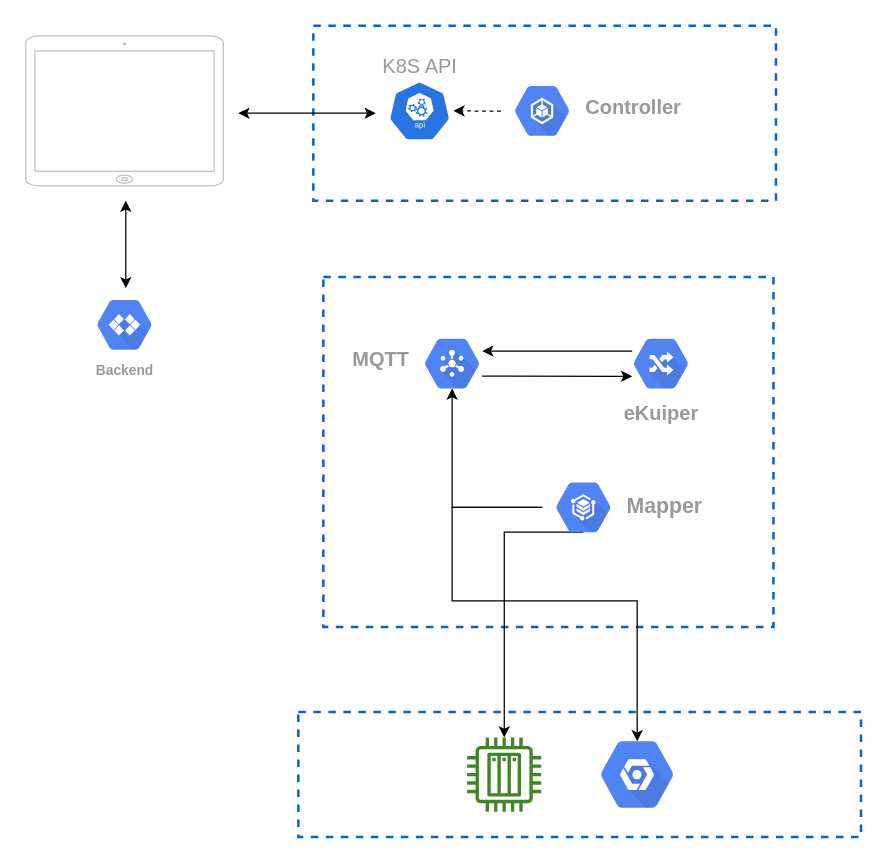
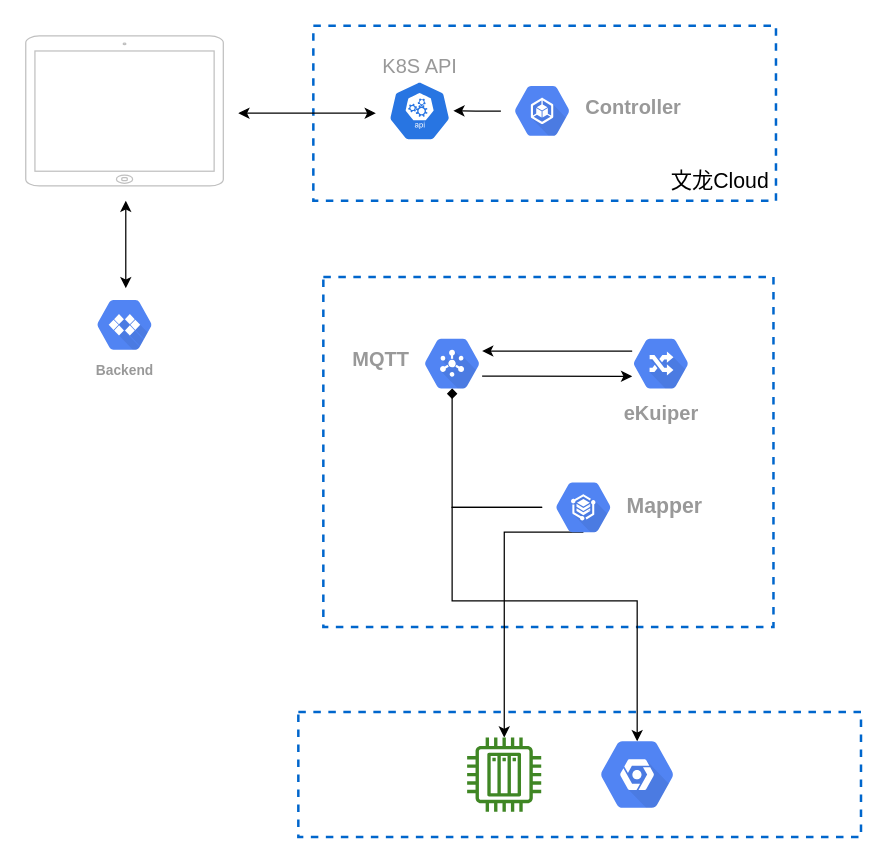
  <mxCell id="0" />
  <mxCell id="1" parent="0" />
  <mxCell id="2" value="" style="whiteSpace=wrap;html=1;dashed=1;fontSize=16;fontColor=#999999;strokeColor=#0066CC;strokeWidth=2;" vertex="1" parent="1"><mxGeometry x="238" y="569" width="450" height="100" as="geometry" /></mxCell>
  <mxCell id="3" value="" style="whiteSpace=wrap;html=1;dashed=1;fontSize=16;strokeColor=#0066CC;strokeWidth=2;" vertex="1" parent="1"><mxGeometry x="250" y="20" width="370" height="140" as="geometry" /></mxCell>
  <mxCell id="4" value="" style="whiteSpace=wrap;html=1;fontSize=17;dashed=1;strokeWidth=2;strokeColor=#0066CC;" vertex="1" parent="1"><mxGeometry x="258" y="221" width="360" height="280" as="geometry" /></mxCell>
  <mxCell id="5" value="MQTT" style="sketch=0;html=1;fillColor=#5184F3;strokeColor=none;verticalAlign=middle;labelPosition=left;verticalLabelPosition=middle;align=right;spacingTop=-6;fontSize=16;fontStyle=1;fontColor=#999999;shape=mxgraph.gcp2.hexIcon;prIcon=cloud_pubsub" vertex="1" parent="1"><mxGeometry x="328" y="261" width="66" height="58.5" as="geometry" /></mxCell>
  <mxCell id="6" value="" style="sketch=0;html=1;fillColor=#5184F3;strokeColor=none;verticalAlign=top;labelPosition=center;verticalLabelPosition=bottom;align=center;spacingTop=-6;fontSize=11;fontStyle=1;fontColor=#999999;shape=mxgraph.gcp2.hexIcon;prIcon=placeholder" vertex="1" parent="1"><mxGeometry x="465" y="579.88" width="88" height="78.25" as="geometry" /></mxCell>
- <mxCell id="7" style="edgeStyle=orthogonalEdgeStyle;rounded=0;orthogonalLoop=1;jettySize=auto;html=1;entryX=0.5;entryY=0.84;entryDx=0;entryDy=0;entryPerimeter=0;" edge="1" parent="1" source="10" target="5"><mxGeometry relative="1" as="geometry" /></mxCell>
+ <mxCell id="7" style="edgeStyle=orthogonalEdgeStyle;rounded=0;orthogonalLoop=1;jettySize=auto;html=1;entryX=0.5;entryY=0.84;entryDx=0;entryDy=0;entryPerimeter=0;endArrow=diamond;" edge="1" parent="1" source="10" target="5"><mxGeometry relative="1" as="geometry" /></mxCell>
  <mxCell id="8" style="edgeStyle=orthogonalEdgeStyle;rounded=0;orthogonalLoop=1;jettySize=auto;html=1;fontSize=16;fontColor=#999999;exitX=0.5;exitY=0.84;exitDx=0;exitDy=0;exitPerimeter=0;" edge="1" parent="1" source="10" target="15"><mxGeometry relative="1" as="geometry" /></mxCell>
  <mxCell id="9" style="edgeStyle=orthogonalEdgeStyle;rounded=0;orthogonalLoop=1;jettySize=auto;html=1;entryX=0.5;entryY=0.16;entryDx=0;entryDy=0;entryPerimeter=0;fontSize=16;fontColor=#999999;" edge="1" parent="1" source="10" target="6"><mxGeometry relative="1" as="geometry"><Array as="points"><mxPoint x="361" y="480" /><mxPoint x="509" y="480" /></Array></mxGeometry></mxCell>
  <mxCell id="10" value="Mapper" style="sketch=0;html=1;fillColor=#5184F3;strokeColor=none;verticalAlign=middle;labelPosition=right;verticalLabelPosition=middle;align=left;spacingTop=0;fontSize=17;fontStyle=1;fontColor=#999999;shape=mxgraph.gcp2.hexIcon;prIcon=gke_on_prem;horizontal=1;" vertex="1" parent="1"><mxGeometry x="433" y="376" width="66" height="58.5" as="geometry" /></mxCell>
  <mxCell id="11" value="eKuiper" style="sketch=0;html=1;fillColor=#5184F3;strokeColor=none;verticalAlign=top;labelPosition=center;verticalLabelPosition=bottom;align=center;spacingTop=-6;fontSize=16;fontStyle=1;fontColor=#999999;shape=mxgraph.gcp2.hexIcon;prIcon=cloud_routes" vertex="1" parent="1"><mxGeometry x="495" y="261" width="66" height="58.5" as="geometry" /></mxCell>
  <mxCell id="12" value="" style="endArrow=classic;html=1;rounded=0;fontSize=17;" edge="1" parent="1"><mxGeometry width="50" height="50" relative="1" as="geometry"><mxPoint x="385" y="300.25" as="sourcePoint" /><mxPoint x="505" y="300.5" as="targetPoint" /></mxGeometry></mxCell>
  <mxCell id="13" value="" style="endArrow=classic;html=1;rounded=0;fontSize=17;" edge="1" parent="1"><mxGeometry width="50" height="50" relative="1" as="geometry"><mxPoint x="505" y="280.25" as="sourcePoint" /><mxPoint x="385" y="280.25" as="targetPoint" /></mxGeometry></mxCell>
  <mxCell id="14" value="K8S API" style="sketch=0;html=1;dashed=0;whitespace=wrap;fillColor=#2875E2;strokeColor=#ffffff;points=[[0.005,0.63,0],[0.1,0.2,0],[0.9,0.2,0],[0.5,0,0],[0.995,0.63,0],[0.72,0.99,0],[0.5,1,0],[0.28,0.99,0]];shape=mxgraph.kubernetes.icon;prIcon=api;fontSize=16;labelPosition=center;verticalLabelPosition=top;align=center;verticalAlign=bottom;fontColor=#999999;" vertex="1" parent="1"><mxGeometry x="310" y="64.25" width="50" height="48" as="geometry" /></mxCell>
  <mxCell id="15" value="" style="sketch=0;outlineConnect=0;fontColor=#232F3E;gradientColor=none;fillColor=#3F8624;strokeColor=none;dashed=0;verticalLabelPosition=bottom;verticalAlign=top;align=center;html=1;fontSize=12;fontStyle=0;aspect=fixed;pointerEvents=1;shape=mxgraph.aws4.iot_thing_plc;" vertex="1" parent="1"><mxGeometry x="373" y="589.38" width="59.25" height="59.25" as="geometry" /></mxCell>
- <mxCell id="16" style="edgeStyle=orthogonalEdgeStyle;rounded=0;orthogonalLoop=1;jettySize=auto;html=1;entryX=1.04;entryY=0.495;entryDx=0;entryDy=0;entryPerimeter=0;fontSize=16;dashed=1;" edge="1" parent="1" source="17" target="14"><mxGeometry relative="1" as="geometry" /></mxCell>
+ <mxCell id="16" style="edgeStyle=orthogonalEdgeStyle;rounded=0;orthogonalLoop=1;jettySize=auto;html=1;entryX=1.04;entryY=0.495;entryDx=0;entryDy=0;entryPerimeter=0;fontSize=16;" edge="1" parent="1" source="17" target="14"><mxGeometry relative="1" as="geometry" /></mxCell>
  <mxCell id="17" value="Controller" style="sketch=0;html=1;fillColor=#5184F3;strokeColor=none;verticalAlign=middle;labelPosition=right;verticalLabelPosition=middle;align=left;spacingTop=-6;fontSize=16;fontStyle=1;fontColor=#999999;shape=mxgraph.gcp2.hexIcon;prIcon=container_engine;dashed=1;" vertex="1" parent="1"><mxGeometry x="400" y="59" width="66" height="58.5" as="geometry" /></mxCell>
  <mxCell id="18" value="" style="html=1;verticalLabelPosition=bottom;labelBackgroundColor=#ffffff;verticalAlign=top;shadow=0;dashed=0;strokeWidth=1;shape=mxgraph.ios7.misc.ipad7inch;strokeColor=#c0c0c0;fontSize=16;" vertex="1" parent="1"><mxGeometry x="20" y="28.25" width="158" height="120" as="geometry" /></mxCell>
  <mxCell id="19" value="Backend" style="sketch=0;html=1;fillColor=#5184F3;strokeColor=none;verticalAlign=top;labelPosition=center;verticalLabelPosition=bottom;align=center;spacingTop=-6;fontSize=11;fontStyle=1;fontColor=#999999;shape=mxgraph.gcp2.hexIcon;prIcon=cloud_code;dashed=1;" vertex="1" parent="1"><mxGeometry x="66" y="230" width="66" height="58.5" as="geometry" /></mxCell>
  <mxCell id="20" value="" style="endArrow=classic;startArrow=classic;html=1;rounded=0;fontSize=16;" edge="1" parent="1"><mxGeometry width="50" height="50" relative="1" as="geometry"><mxPoint x="190" y="90" as="sourcePoint" /><mxPoint x="300" y="90" as="targetPoint" /></mxGeometry></mxCell>
  <mxCell id="21" value="" style="endArrow=classic;startArrow=classic;html=1;rounded=0;fontSize=16;" edge="1" parent="1"><mxGeometry width="50" height="50" relative="1" as="geometry"><mxPoint x="100" y="230" as="sourcePoint" /><mxPoint x="100" y="160" as="targetPoint" /></mxGeometry></mxCell>
+ <mxCell id="22" value="文龙Cloud" style="text;html=1;resizable=0;autosize=1;align=center;verticalAlign=middle;points=[];fillColor=none;strokeColor=none;rounded=0;dashed=1;fontSize=17;" vertex="1" parent="1"><mxGeometry x="530" y="130" width="90" height="30" as="geometry" /></mxCell>
